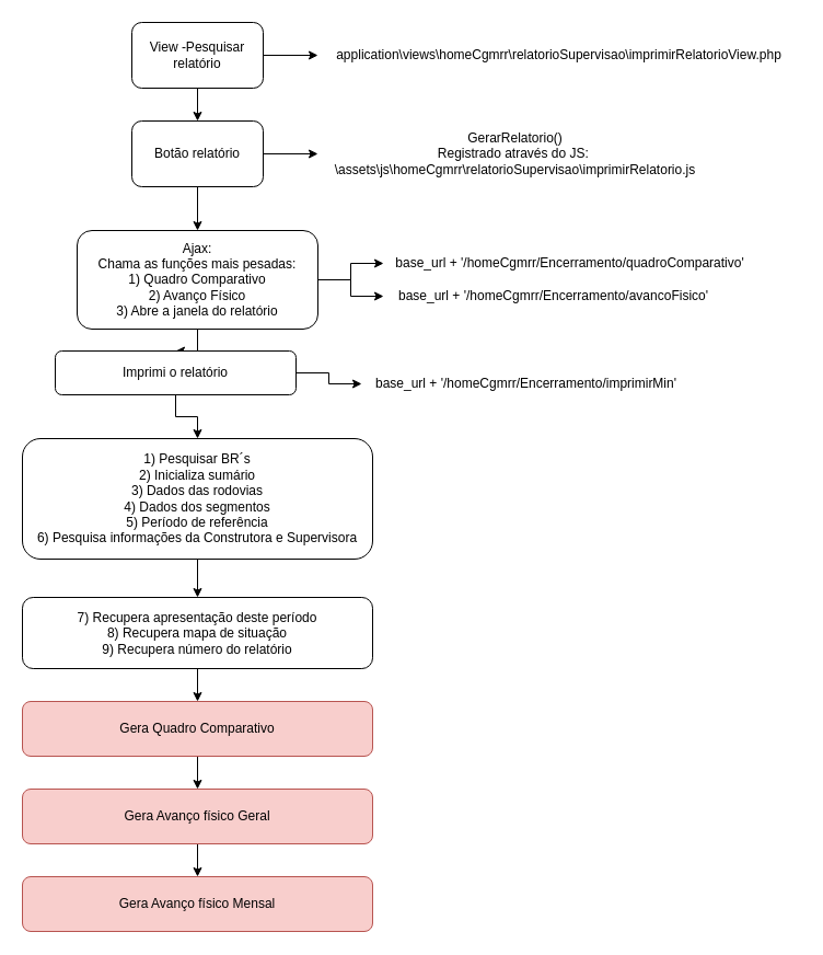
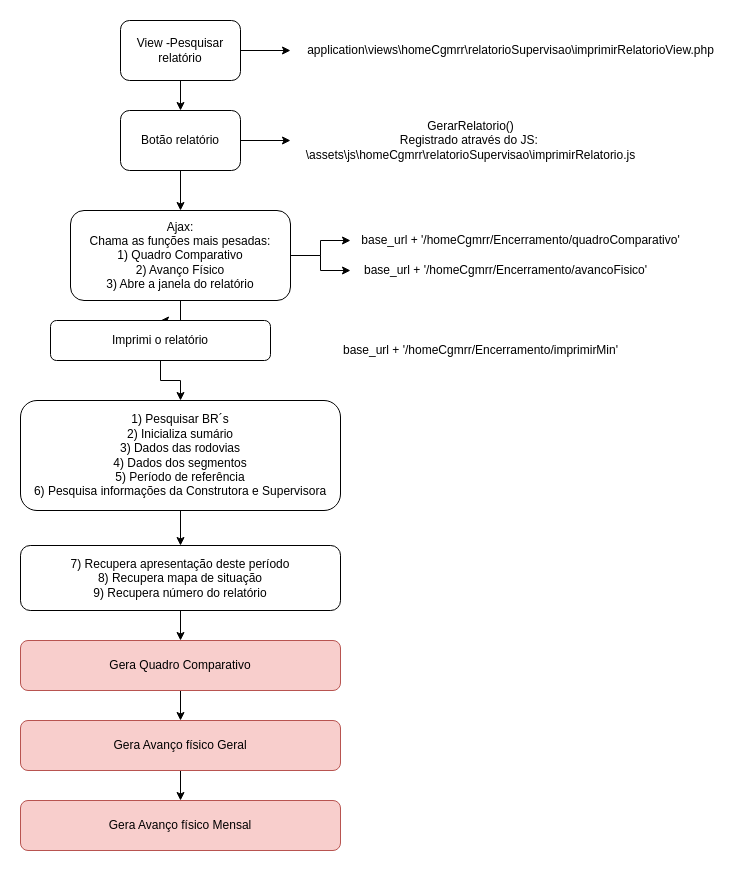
  <mxCell id="0" />
  <mxCell id="1" parent="0" />
  <mxCell id="2" value="" style="edgeStyle=orthogonalEdgeStyle;rounded=0;orthogonalLoop=1;jettySize=auto;html=1;" parent="1" source="4" target="5" edge="1"><mxGeometry relative="1" as="geometry" /></mxCell>
  <mxCell id="3" value="" style="edgeStyle=orthogonalEdgeStyle;rounded=0;orthogonalLoop=1;jettySize=auto;html=1;" parent="1" source="4" target="8" edge="1"><mxGeometry relative="1" as="geometry" /></mxCell>
  <mxCell id="4" value="View -Pesquisar relatório" style="rounded=1;whiteSpace=wrap;html=1;" parent="1" vertex="1"><mxGeometry x="120" y="20" width="120" height="60" as="geometry" /></mxCell>
  <mxCell id="5" value="application\views\homeCgmrr\relatorioSupervisao\imprimirRelatorioView.php" style="text;html=1;align=center;verticalAlign=middle;resizable=0;points=[];autosize=1;" parent="1" vertex="1"><mxGeometry x="290" y="40" width="440" height="20" as="geometry" /></mxCell>
  <mxCell id="6" value="" style="edgeStyle=orthogonalEdgeStyle;rounded=0;orthogonalLoop=1;jettySize=auto;html=1;" parent="1" source="8" target="9" edge="1"><mxGeometry relative="1" as="geometry" /></mxCell>
  <mxCell id="7" value="" style="edgeStyle=orthogonalEdgeStyle;rounded=0;orthogonalLoop=1;jettySize=auto;html=1;" parent="1" source="8" target="13" edge="1"><mxGeometry relative="1" as="geometry" /></mxCell>
  <mxCell id="8" value="Botão relatório" style="whiteSpace=wrap;html=1;rounded=1;" parent="1" vertex="1"><mxGeometry x="120" y="110" width="120" height="60" as="geometry" /></mxCell>
  <mxCell id="9" value="&lt;div&gt;GerarRelatorio()&lt;/div&gt;&lt;div&gt;Registrado através do JS:&amp;nbsp; &lt;br&gt;&lt;/div&gt;&lt;div&gt;\assets\js\homeCgmrr\relatorioSupervisao\imprimirRelatorio.js&lt;br&gt;&lt;/div&gt;" style="text;html=1;align=center;verticalAlign=middle;resizable=0;points=[];autosize=1;" parent="1" vertex="1"><mxGeometry x="290" y="115" width="360" height="50" as="geometry" /></mxCell>
  <mxCell id="10" value="" style="edgeStyle=orthogonalEdgeStyle;rounded=0;orthogonalLoop=1;jettySize=auto;html=1;" parent="1" source="13" target="14" edge="1"><mxGeometry relative="1" as="geometry" /></mxCell>
  <mxCell id="11" value="" style="edgeStyle=orthogonalEdgeStyle;rounded=0;orthogonalLoop=1;jettySize=auto;html=1;" parent="1" source="13" target="15" edge="1"><mxGeometry relative="1" as="geometry" /></mxCell>
  <mxCell id="12" value="" style="edgeStyle=orthogonalEdgeStyle;rounded=0;orthogonalLoop=1;jettySize=auto;html=1;" parent="1" source="13" target="18" edge="1"><mxGeometry relative="1" as="geometry" /></mxCell>
  <mxCell id="13" value="&lt;div&gt;Ajax:&lt;/div&gt;&lt;div&gt;Chama as funções mais pesadas:&lt;/div&gt;&lt;div&gt;1) Quadro Comparativo&lt;/div&gt;&lt;div&gt;2) Avanço Físico&lt;/div&gt;&lt;div&gt;3) Abre a janela do relatório&lt;/div&gt;" style="whiteSpace=wrap;html=1;rounded=1;" parent="1" vertex="1"><mxGeometry x="70" y="210" width="220" height="90" as="geometry" /></mxCell>
  <mxCell id="14" value="base_url + '/homeCgmrr/Encerramento/quadroComparativo'" style="text;html=1;align=center;verticalAlign=middle;resizable=0;points=[];autosize=1;" parent="1" vertex="1"><mxGeometry x="350" y="230" width="340" height="20" as="geometry" /></mxCell>
  <mxCell id="15" value="base_url + '/homeCgmrr/Encerramento/avancoFisico'" style="text;html=1;align=center;verticalAlign=middle;resizable=0;points=[];autosize=1;" parent="1" vertex="1"><mxGeometry x="350" y="260" width="310" height="20" as="geometry" /></mxCell>
- <mxCell id="16" value="" style="edgeStyle=orthogonalEdgeStyle;rounded=0;orthogonalLoop=1;jettySize=auto;html=1;" parent="1" source="18" target="19" edge="1"><mxGeometry relative="1" as="geometry" /></mxCell>
  <mxCell id="17" value="" style="edgeStyle=orthogonalEdgeStyle;rounded=0;orthogonalLoop=1;jettySize=auto;html=1;" edge="1" parent="1" source="18" target="21"><mxGeometry relative="1" as="geometry" /></mxCell>
  <mxCell id="18" value="Imprimi o relatório" style="whiteSpace=wrap;html=1;rounded=1;" parent="1" vertex="1"><mxGeometry x="50" y="320" width="220" height="40" as="geometry" /></mxCell>
  <mxCell id="19" value="base_url + '/homeCgmrr/Encerramento/imprimirMin'" style="text;html=1;align=center;verticalAlign=middle;resizable=0;points=[];autosize=1;" parent="1" vertex="1"><mxGeometry x="330" y="340" width="300" height="20" as="geometry" /></mxCell>
  <mxCell id="20" value="" style="edgeStyle=orthogonalEdgeStyle;rounded=0;orthogonalLoop=1;jettySize=auto;html=1;" edge="1" parent="1" source="21" target="23"><mxGeometry relative="1" as="geometry" /></mxCell>
  <mxCell id="21" value="&lt;div&gt;1) Pesquisar BR´s&lt;/div&gt;&lt;div&gt;2) Inicializa sumário&lt;/div&gt;&lt;div&gt;3) Dados das rodovias&lt;/div&gt;&lt;div&gt;4) Dados dos segmentos&lt;/div&gt;&lt;div&gt;5) Período de referência&lt;/div&gt;&lt;div&gt;6) Pesquisa informações da Construtora e Supervisora&lt;/div&gt;" style="whiteSpace=wrap;html=1;rounded=1;" vertex="1" parent="1"><mxGeometry x="20" y="400" width="320" height="110" as="geometry" /></mxCell>
  <mxCell id="22" value="" style="edgeStyle=orthogonalEdgeStyle;rounded=0;orthogonalLoop=1;jettySize=auto;html=1;" edge="1" parent="1" source="23" target="25"><mxGeometry relative="1" as="geometry" /></mxCell>
  <mxCell id="23" value="&lt;div&gt;7) Recupera apresentação deste período&lt;/div&gt;&lt;div&gt;8) Recupera mapa de situação&lt;/div&gt;&lt;div&gt;9) Recupera número do relatório&lt;/div&gt;" style="whiteSpace=wrap;html=1;rounded=1;" vertex="1" parent="1"><mxGeometry x="20" y="545" width="320" height="65" as="geometry" /></mxCell>
  <mxCell id="24" value="" style="edgeStyle=orthogonalEdgeStyle;rounded=0;orthogonalLoop=1;jettySize=auto;html=1;" edge="1" parent="1" source="25" target="27"><mxGeometry relative="1" as="geometry" /></mxCell>
  <mxCell id="25" value="Gera Quadro Comparativo" style="whiteSpace=wrap;html=1;rounded=1;fillColor=#f8cecc;strokeColor=#b85450;" vertex="1" parent="1"><mxGeometry x="20" y="640" width="320" height="50" as="geometry" /></mxCell>
  <mxCell id="26" value="" style="edgeStyle=orthogonalEdgeStyle;rounded=0;orthogonalLoop=1;jettySize=auto;html=1;" edge="1" parent="1" source="27" target="28"><mxGeometry relative="1" as="geometry" /></mxCell>
  <mxCell id="27" value="Gera Avanço físico Geral" style="whiteSpace=wrap;html=1;rounded=1;fillColor=#f8cecc;strokeColor=#b85450;" vertex="1" parent="1"><mxGeometry x="20" y="720" width="320" height="50" as="geometry" /></mxCell>
  <mxCell id="28" value="Gera Avanço físico Mensal" style="whiteSpace=wrap;html=1;rounded=1;fillColor=#f8cecc;strokeColor=#b85450;" vertex="1" parent="1"><mxGeometry x="20" y="800" width="320" height="50" as="geometry" /></mxCell>
